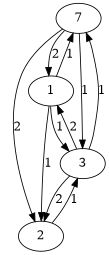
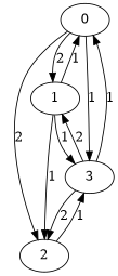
  digraph {
-   0 [label=7]
+   0
    1
    2
    3
    0 -> 1 [label=2]
    0 -> 2 [label=2]
    0 -> 3 [label=1]
    1 -> 0 [label=1]
    1 -> 2 [label=1]
    1 -> 3 [label=1]
    2 -> 3 [label=1]
    3 -> 0 [label=1]
    3 -> 1 [label=2]
    3 -> 2 [label=2]
  }
